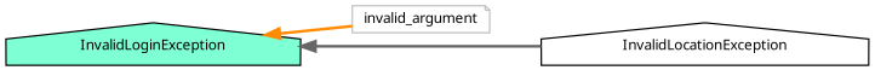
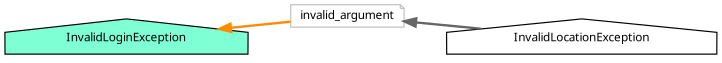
  digraph {
    fontname="Noto Sans"
    rankdir=LR
    node [color=black fillcolor=white fontname="Noto Sans" fontsize=10 shape=house style=filled]
    edge [dir=back fontname="Noto Sans" fontsize=10 labelfontname=Helvetica labelfontsize=10 style=bold]
    n1 [color=grey75 height=0.2 label=invalid_argument shape=note width=0.4]
    n2 [height=0.2 label=InvalidLocationException width=0.4]
    n3 [fillcolor=aquamarine height=0.2 label=InvalidLoginException width=0.4]
-   n3 -> n2 [color=gray40]
+   n1 -> n2 [color=gray40]
    n3 -> n1 [color=darkorange]
  }
